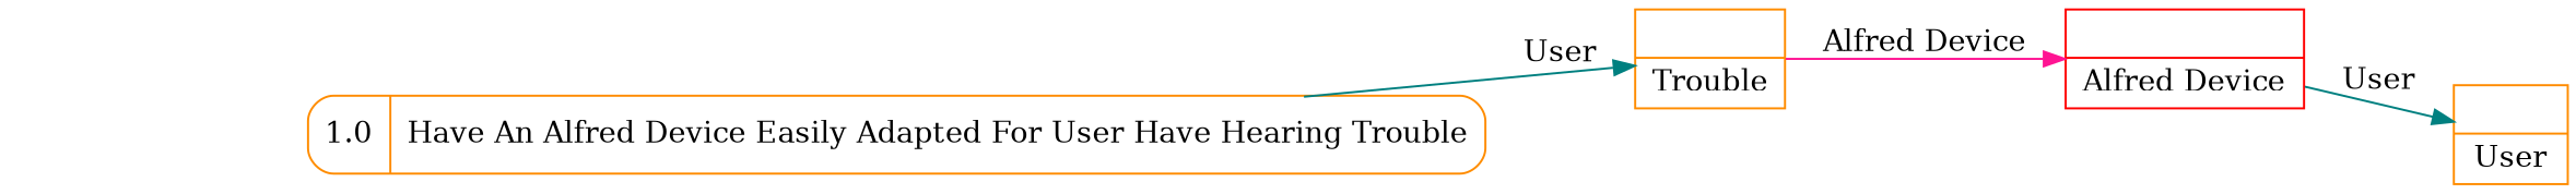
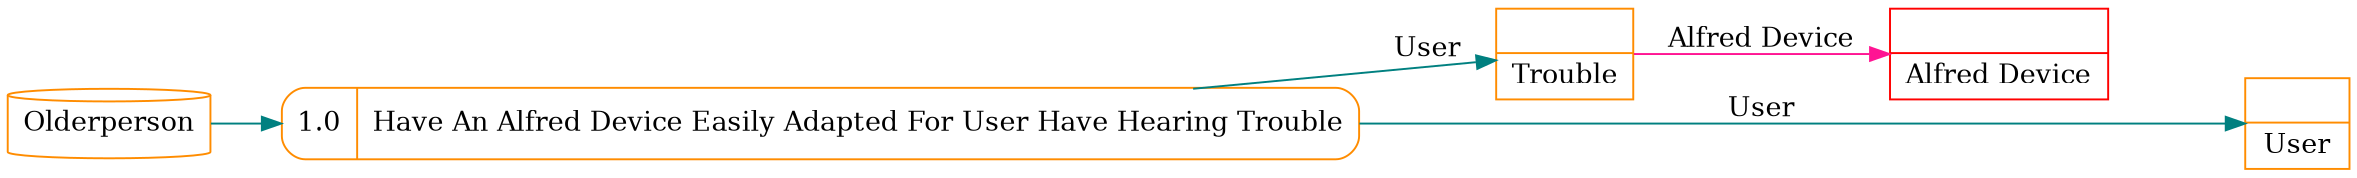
  digraph {
    rankdir=LR
    node [color=darkorange shape=record]
    edge [color=teal]
    n1 [color=red label="<f0>  |<f1> Alfred Device "]
    n2 [label="<f0>  |<f1> Trouble "]
    n3 [label="<f0>  |<f1> User "]
+   n4 [label=Olderperson shape=cylinder]
    n5 [label="{<f0> 1.0|<f1> Have An Alfred Device Easily Adapted For User Have Hearing Trouble }" shape=Mrecord]
    n2 -> n1 [color=deeppink label="Alfred Device"]
+   n4 -> n5
    n5 -> n2 [label=User]
-   n1 -> n3 [label=User]
+   n5 -> n3 [label=User]
  }
